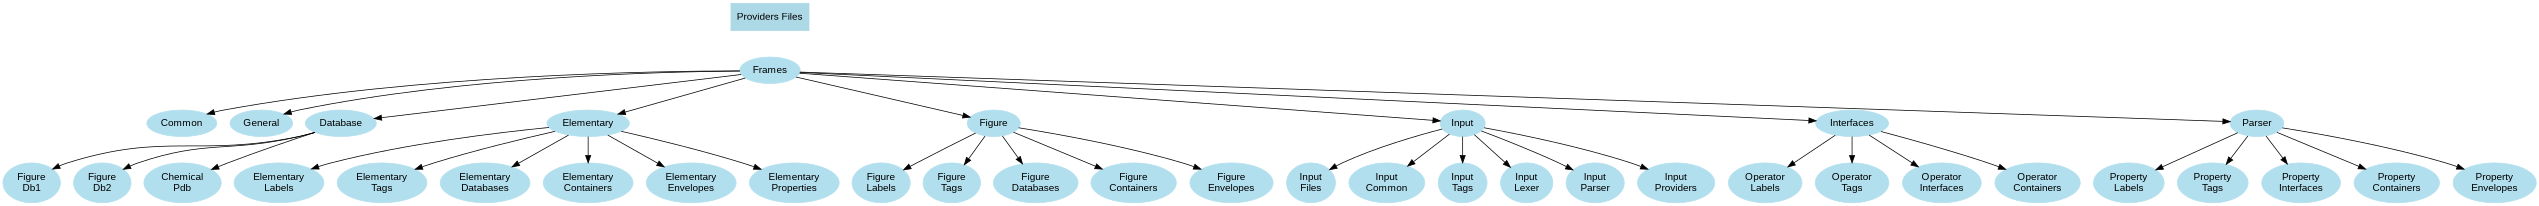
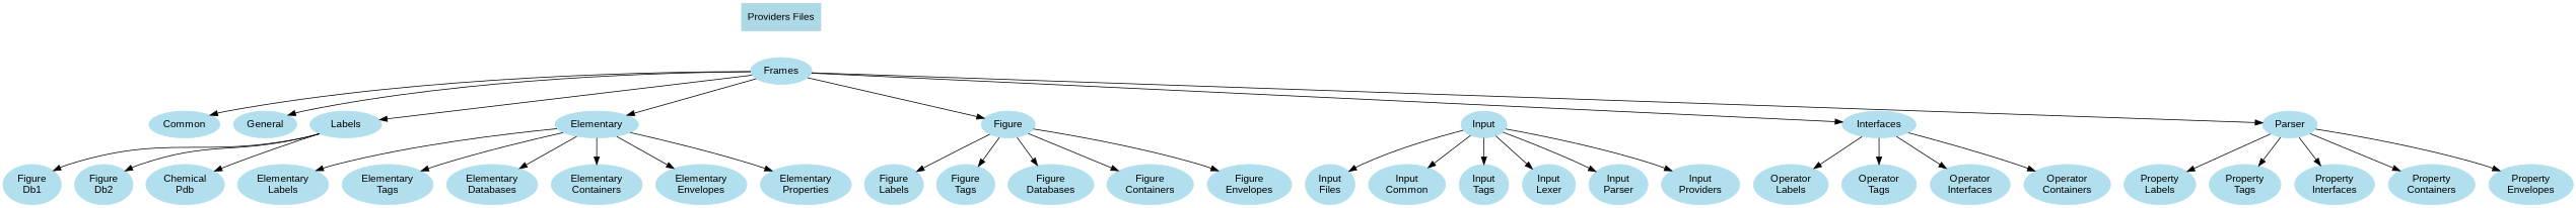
  digraph {
    fontname="Liberation Sans"
    node [color=lightblue2 fontname="Liberation Sans" style=filled]
    edge [fontname="Liberation Sans"]
    n1 [color=lightblue label="Providers Files" shape=record]
    Frames
    Common
    General
-   Database
+   Database [label=Labels]
    Elementary
    Figure
    Input
    n9 [label=Interfaces]
    n10 [label=Parser]
    "Figure\nDb1"
    "Figure\nDb2"
    "Chemical\nPdb"
    "Elementary\nLabels"
    "Elementary\nTags"
    "Elementary\nDatabases"
    "Elementary\nContainers"
    "Elementary\nEnvelopes"
    "Elementary\nProperties"
    "Figure\nLabels"
    "Figure\nTags"
    "Figure\nDatabases"
    "Figure\nContainers"
    "Figure\nEnvelopes"
    "Input\nFiles"
    "Input\nCommon"
    "Input\nTags"
    "Input\nLexer"
    "Input\nParser"
    "Input\nProviders"
    "Operator\nLabels"
    "Operator\nTags"
    "Operator\nInterfaces"
    "Operator\nContainers"
    "Property\nLabels"
    "Property\nTags"
    "Property\nInterfaces"
    "Property\nContainers"
    "Property\nEnvelopes"
    n1 -> Frames [style=invis]
    Frames -> Common
    Frames -> General
    Frames -> Database
    Frames -> Elementary
    Frames -> Figure
-   Frames -> Input
    Frames -> n9
    Frames -> n10
    Database -> "Figure\nDb1"
    Database -> "Figure\nDb2"
    Database -> "Chemical\nPdb"
    Elementary -> "Elementary\nLabels"
    Elementary -> "Elementary\nTags"
    Elementary -> "Elementary\nDatabases"
    Elementary -> "Elementary\nContainers"
    Elementary -> "Elementary\nEnvelopes"
    Elementary -> "Elementary\nProperties"
    Figure -> "Figure\nLabels"
    Figure -> "Figure\nTags"
    Figure -> "Figure\nDatabases"
    Figure -> "Figure\nContainers"
    Figure -> "Figure\nEnvelopes"
    Input -> "Input\nFiles"
    Input -> "Input\nCommon"
    Input -> "Input\nTags"
    Input -> "Input\nLexer"
    Input -> "Input\nParser"
    Input -> "Input\nProviders"
    n9 -> "Operator\nLabels"
    n9 -> "Operator\nTags"
    n9 -> "Operator\nInterfaces"
    n9 -> "Operator\nContainers"
    n10 -> "Property\nLabels"
    n10 -> "Property\nTags"
    n10 -> "Property\nInterfaces"
    n10 -> "Property\nContainers"
    n10 -> "Property\nEnvelopes"
  }
